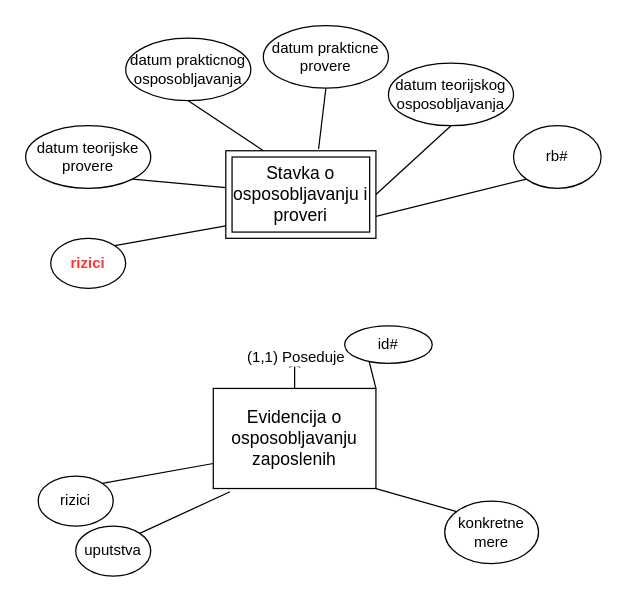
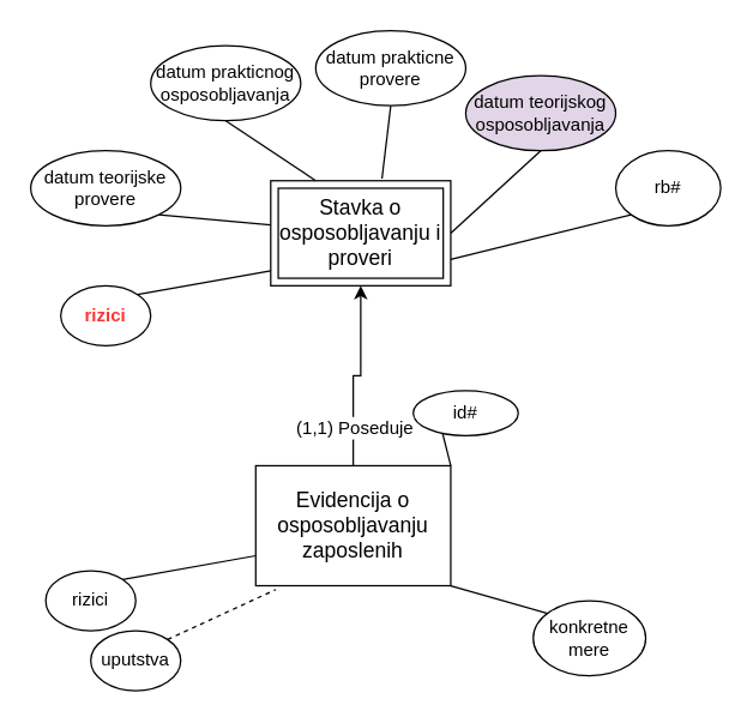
  <mxCell id="0" />
  <mxCell id="1" parent="0" />
  <mxCell id="2" style="rounded=0;orthogonalLoop=1;jettySize=auto;html=1;exitX=1;exitY=0.5;exitDx=0;exitDy=0;entryX=0.5;entryY=1;entryDx=0;entryDy=0;endArrow=none;endFill=0;" parent="1" source="20" target="8" edge="1"><mxGeometry relative="1" as="geometry"><mxPoint x="267.529" y="260" as="targetPoint" /></mxGeometry></mxCell>
  <mxCell id="3" style="rounded=0;orthogonalLoop=1;jettySize=auto;html=1;exitX=1;exitY=1;exitDx=0;exitDy=0;endArrow=none;endFill=0;" parent="1" source="5" edge="1"><mxGeometry relative="1" as="geometry"><mxPoint x="370" y="410" as="targetPoint" /></mxGeometry></mxCell>
- <mxCell id="4" style="edgeStyle=orthogonalEdgeStyle;rounded=0;orthogonalLoop=1;jettySize=auto;html=1;exitX=0.5;exitY=0;exitDx=0;exitDy=0;" parent="1" source="5" target="21" edge="1"><mxGeometry relative="1" as="geometry" /></mxCell>
+ <mxCell id="4" style="edgeStyle=orthogonalEdgeStyle;rounded=0;orthogonalLoop=1;jettySize=auto;html=1;exitX=0.5;exitY=0;exitDx=0;exitDy=0;entryX=0.5;entryY=1;entryDx=0;entryDy=0;" parent="1" source="5" target="20" edge="1"><mxGeometry relative="1" as="geometry" /></mxCell>
  <mxCell id="5" value="&lt;font style=&quot;font-size: 14px;&quot;&gt;Evidencija o osposobljavanju zaposlenih&lt;/font&gt;" style="rounded=0;whiteSpace=wrap;html=1;fontSize=14;" parent="1" vertex="1"><mxGeometry x="170" y="310" width="130" height="80" as="geometry" /></mxCell>
  <mxCell id="6" value="id#" style="ellipse;whiteSpace=wrap;html=1;align=center;" parent="1" vertex="1"><mxGeometry x="275" y="260" width="70" height="30" as="geometry" /></mxCell>
  <mxCell id="7" value="" style="endArrow=none;html=1;rounded=0;entryX=1;entryY=0;entryDx=0;entryDy=0;exitX=0.28;exitY=0.95;exitDx=0;exitDy=0;exitPerimeter=0;" parent="1" source="6" target="5" edge="1"><mxGeometry width="50" height="50" relative="1" as="geometry"><mxPoint x="270" y="469" as="sourcePoint" /><mxPoint x="256" y="330" as="targetPoint" /></mxGeometry></mxCell>
- <mxCell id="8" value="datum teorijskog osposobljavanja" style="ellipse;whiteSpace=wrap;html=1;" parent="1" vertex="1"><mxGeometry x="310" y="50" width="100" height="50" as="geometry" /></mxCell>
+ <mxCell id="8" value="datum teorijskog osposobljavanja" style="ellipse;whiteSpace=wrap;html=1;fillColor=#e1d5e7;" parent="1" vertex="1"><mxGeometry x="310" y="50" width="100" height="50" as="geometry" /></mxCell>
  <mxCell id="9" style="rounded=0;orthogonalLoop=1;jettySize=auto;html=1;exitX=0.25;exitY=0;exitDx=0;exitDy=0;entryX=0.5;entryY=1;entryDx=0;entryDy=0;endArrow=none;endFill=0;" parent="1" source="20" target="10" edge="1"><mxGeometry relative="1" as="geometry"><mxPoint x="147.529" y="260" as="targetPoint" /><mxPoint x="148" y="310" as="sourcePoint" /></mxGeometry></mxCell>
  <mxCell id="10" value="datum prakticnog osposobljavanja" style="ellipse;whiteSpace=wrap;html=1;" parent="1" vertex="1"><mxGeometry x="100" y="30" width="100" height="50" as="geometry" /></mxCell>
  <mxCell id="11" style="rounded=0;orthogonalLoop=1;jettySize=auto;html=1;entryX=1;entryY=1;entryDx=0;entryDy=0;endArrow=none;endFill=0;" parent="1" source="20" target="12" edge="1"><mxGeometry relative="1" as="geometry"><mxPoint x="37.529" y="249" as="targetPoint" /><mxPoint x="170" y="150" as="sourcePoint" /></mxGeometry></mxCell>
  <mxCell id="12" value="datum teorijske provere" style="ellipse;whiteSpace=wrap;html=1;" parent="1" vertex="1"><mxGeometry x="20" y="100" width="100" height="50" as="geometry" /></mxCell>
  <mxCell id="13" style="rounded=0;orthogonalLoop=1;jettySize=auto;html=1;exitX=0.618;exitY=-0.02;exitDx=0;exitDy=0;entryX=0.5;entryY=1;entryDx=0;entryDy=0;endArrow=none;endFill=0;exitPerimeter=0;" parent="1" source="20" target="14" edge="1"><mxGeometry relative="1" as="geometry"><mxPoint x="-82.471" y="249" as="targetPoint" /><mxPoint x="-15" y="297" as="sourcePoint" /></mxGeometry></mxCell>
  <mxCell id="14" value="datum prakticne provere" style="ellipse;whiteSpace=wrap;html=1;" parent="1" vertex="1"><mxGeometry x="210" y="20" width="100" height="50" as="geometry" /></mxCell>
  <mxCell id="15" style="rounded=0;orthogonalLoop=1;jettySize=auto;html=1;exitX=1;exitY=0;exitDx=0;exitDy=0;entryX=0;entryY=0.75;entryDx=0;entryDy=0;endArrow=none;endFill=0;" parent="1" source="16" target="5" edge="1"><mxGeometry relative="1" as="geometry" /></mxCell>
  <mxCell id="16" value="rizici" style="ellipse;whiteSpace=wrap;html=1;" parent="1" vertex="1"><mxGeometry x="30" y="380" width="60" height="40" as="geometry" /></mxCell>
- <mxCell id="17" style="rounded=0;orthogonalLoop=1;jettySize=auto;html=1;exitX=1;exitY=0;exitDx=0;exitDy=0;entryX=0.103;entryY=1.032;entryDx=0;entryDy=0;endArrow=none;endFill=0;entryPerimeter=0;" parent="1" source="18" target="5" edge="1"><mxGeometry relative="1" as="geometry"><mxPoint x="200" y="410" as="targetPoint" /></mxGeometry></mxCell>
+ <mxCell id="17" style="rounded=0;orthogonalLoop=1;jettySize=auto;html=1;exitX=1;exitY=0;exitDx=0;exitDy=0;entryX=0.103;entryY=1.032;entryDx=0;entryDy=0;endArrow=none;endFill=0;entryPerimeter=0;dashed=1;" parent="1" source="18" target="5" edge="1"><mxGeometry relative="1" as="geometry"><mxPoint x="200" y="410" as="targetPoint" /></mxGeometry></mxCell>
  <mxCell id="18" value="uputstva" style="ellipse;whiteSpace=wrap;html=1;" parent="1" vertex="1"><mxGeometry x="60" y="420" width="60" height="40" as="geometry" /></mxCell>
  <mxCell id="19" value="konkretne mere" style="ellipse;whiteSpace=wrap;html=1;" parent="1" vertex="1"><mxGeometry x="355" y="400" width="75" height="50" as="geometry" /></mxCell>
  <mxCell id="20" value="&lt;font style=&quot;font-size: 14px;&quot;&gt;Stavka o osposobljavanju i proveri&lt;/font&gt;" style="shape=ext;margin=3;double=1;whiteSpace=wrap;html=1;align=center;rounded=0;" parent="1" vertex="1"><mxGeometry x="180" y="120" width="120" height="70" as="geometry" /></mxCell>
  <mxCell id="21" value="&lt;font style=&quot;font-size: 12px;&quot;&gt;(1,1) Poseduje&lt;/font&gt;" style="edgeLabel;html=1;align=center;verticalAlign=middle;resizable=0;points=[];fontSize=12;" parent="1" vertex="1" connectable="0"><mxGeometry x="235" y="284.5" as="geometry" /></mxCell>
  <mxCell id="22" style="rounded=0;orthogonalLoop=1;jettySize=auto;html=1;exitX=0;exitY=1;exitDx=0;exitDy=0;entryX=1;entryY=0.75;entryDx=0;entryDy=0;endArrow=none;endFill=0;" parent="1" source="23" target="20" edge="1"><mxGeometry relative="1" as="geometry" /></mxCell>
  <mxCell id="23" value="rb#" style="ellipse;whiteSpace=wrap;html=1;" parent="1" vertex="1"><mxGeometry x="410" y="100" width="70" height="50" as="geometry" /></mxCell>
  <mxCell id="24" style="rounded=0;orthogonalLoop=1;jettySize=auto;html=1;exitX=1;exitY=0;exitDx=0;exitDy=0;entryX=0;entryY=0.75;entryDx=0;entryDy=0;endArrow=none;endFill=0;" edge="1" parent="1" source="25"><mxGeometry relative="1" as="geometry"><mxPoint x="180" y="180" as="targetPoint" /></mxGeometry></mxCell>
  <mxCell id="25" value="rizici" style="ellipse;whiteSpace=wrap;html=1;fontStyle=1;fontColor=#FF3333;" vertex="1" parent="1"><mxGeometry x="40" width="60" height="40" as="geometry" y="190" /></mxCell>
